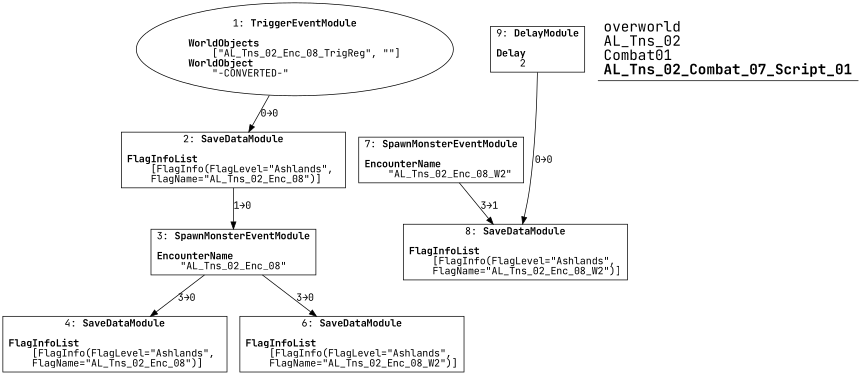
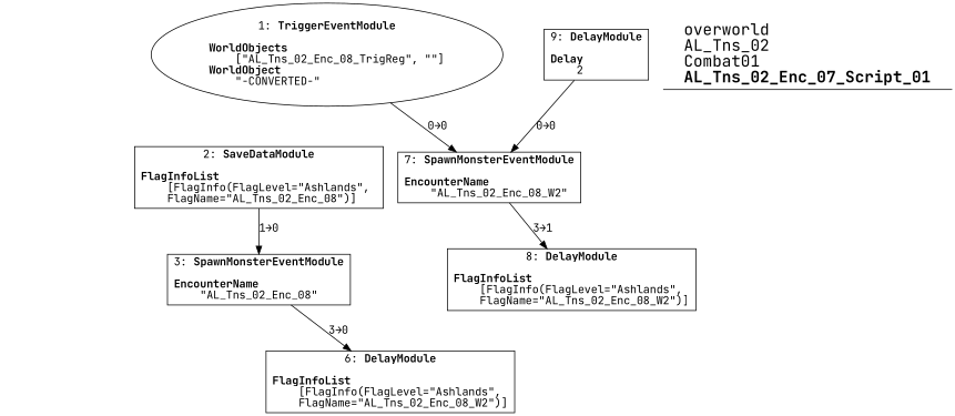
  digraph {
    fontname="JetBrains Mono"
    splines=spline
    node [fontname="JetBrains Mono" shape=box]
    edge [fontname="JetBrains Mono"]
    n1 [label=<1: <b>TriggerEventModule</b><br/><br/><b>WorldObjects</b><br align="left"/>    [&quot;AL_Tns_02_Enc_08_TrigReg&quot;, &quot;&quot;]<br align="left"/><b>WorldObject</b><br align="left"/>    &quot;-CONVERTED-&quot;<br align="left"/>> shape=oval]
    n2 [label=<2: <b>SaveDataModule</b><br/><br/><b>FlagInfoList</b><br align="left"/>    [FlagInfo(FlagLevel=&quot;Ashlands&quot;, <br align="left"/>    FlagName=&quot;AL_Tns_02_Enc_08&quot;)]<br align="left"/>>]
    n3 [label=<3: <b>SpawnMonsterEventModule</b><br/><br/><b>EncounterName</b><br align="left"/>    &quot;AL_Tns_02_Enc_08&quot;<br align="left"/>>]
-   n4 [label=<4: <b>SaveDataModule</b><br/><br/><b>FlagInfoList</b><br align="left"/>    [FlagInfo(FlagLevel=&quot;Ashlands&quot;, <br align="left"/>    FlagName=&quot;AL_Tns_02_Enc_08&quot;)]<br align="left"/>>]
-   n5 [label=<6: <b>SaveDataModule</b><br/><br/><b>FlagInfoList</b><br align="left"/>    [FlagInfo(FlagLevel=&quot;Ashlands&quot;, <br align="left"/>    FlagName=&quot;AL_Tns_02_Enc_08_W2&quot;)]<br align="left"/>>]
+   n5 [label=<6: <b>DelayModule</b><br/><br/><b>FlagInfoList</b><br align="left"/>    [FlagInfo(FlagLevel=&quot;Ashlands&quot;, <br align="left"/>    FlagName=&quot;AL_Tns_02_Enc_08_W2&quot;)]<br align="left"/>>]
    n6 [label=<9: <b>DelayModule</b><br/><br/><b>Delay</b><br align="left"/>    2<br align="left"/>>]
    n7 [label=<7: <b>SpawnMonsterEventModule</b><br/><br/><b>EncounterName</b><br align="left"/>    &quot;AL_Tns_02_Enc_08_W2&quot;<br align="left"/>>]
-   n8 [label=<8: <b>SaveDataModule</b><br/><br/><b>FlagInfoList</b><br align="left"/>    [FlagInfo(FlagLevel=&quot;Ashlands&quot;, <br align="left"/>    FlagName=&quot;AL_Tns_02_Enc_08_W2&quot;)]<br align="left"/>>]
-   n9 [label=<<font point-size="20">overworld<br align="left"/>AL_Tns_02<br align="left"/>Combat01<br align="left"/><b>AL_Tns_02_Combat_07_Script_01</b><br align="left"/></font>> shape=underline]
-   n1 -> n2 [label="0→0"]
+   n8 [label=<8: <b>DelayModule</b><br/><br/><b>FlagInfoList</b><br align="left"/>    [FlagInfo(FlagLevel=&quot;Ashlands&quot;, <br align="left"/>    FlagName=&quot;AL_Tns_02_Enc_08_W2&quot;)]<br align="left"/>>]
+   n9 [label=<<font point-size="20">overworld<br align="left"/>AL_Tns_02<br align="left"/>Combat01<br align="left"/><b>AL_Tns_02_Enc_07_Script_01</b><br align="left"/></font>> shape=underline]
+   n1 -> n7 [label="0→0"]
    n2 -> n3 [label="1→0"]
-   n3 -> n4 [label="3→0"]
    n3 -> n5 [label="3→0"]
-   n6 -> n8 [label="0→0"]
+   n6 -> n7 [label="0→0"]
    n7 -> n8 [label="3→1"]
  }
